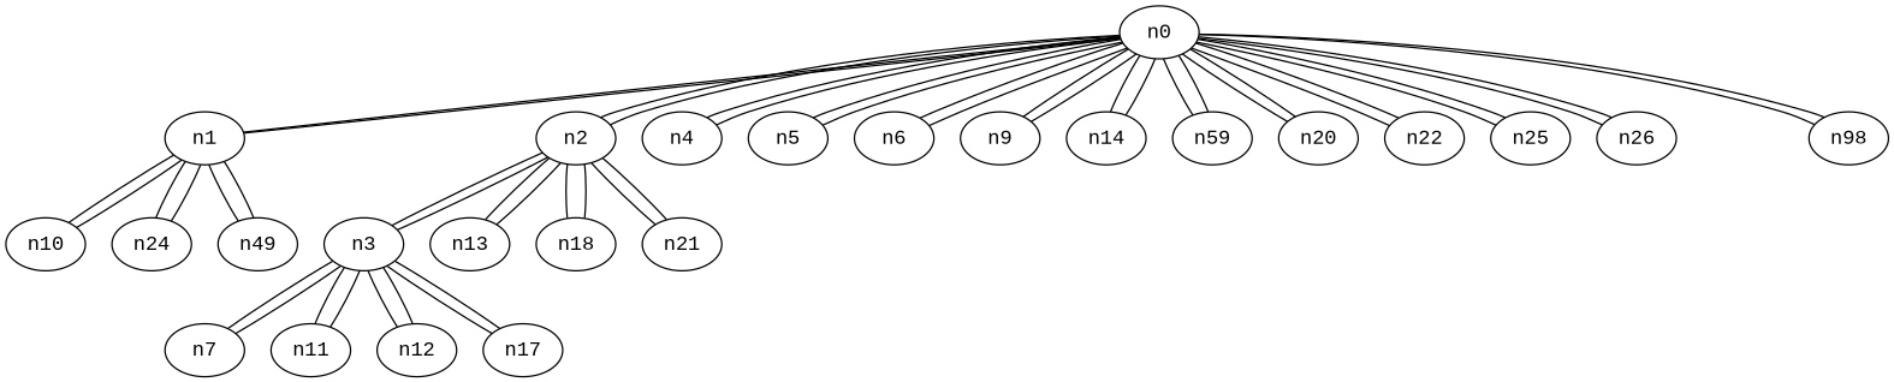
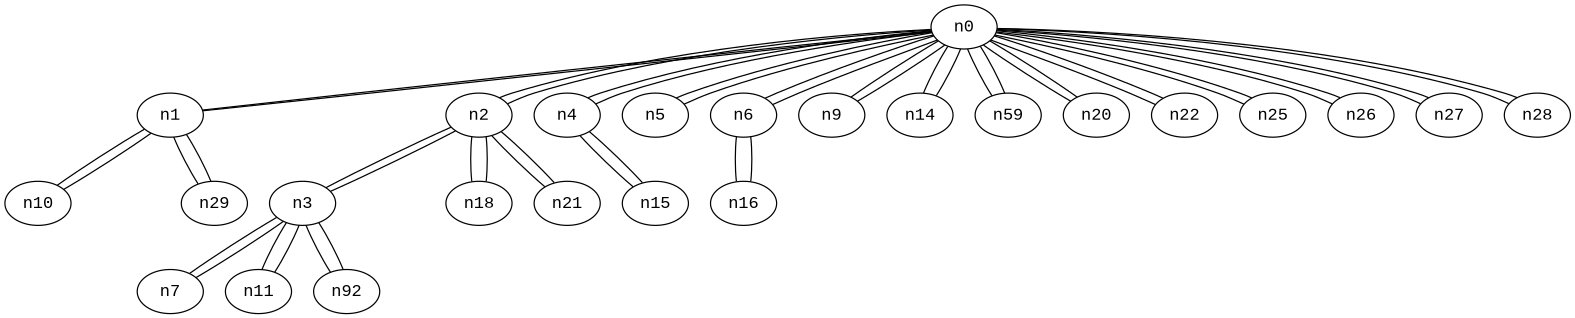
  graph {
    fontname="Liberation Mono"
    node [fontname="Liberation Mono"]
    edge [fontname="Liberation Mono"]
    n0
    n1
    n2
    n4
    n5
    n6
    n9
    n14
    n19 [label=n59]
    n20
    n22
    n25
    n26
-   n28 [label=n98]
+   n27
+   n28
    n10
-   n24
-   n29 [label=n49]
+   n29
    n3
-   n13
    n18
    n21
+   n15
+   n16
    n7
    n11
-   n12
-   n17
+   n12 [label=n92]
    n0 -- n1
    n0 -- n2
    n0 -- n4
    n0 -- n5
    n0 -- n6
    n0 -- n9
    n0 -- n14
    n0 -- n19
    n0 -- n20
    n0 -- n22
    n0 -- n25
    n0 -- n26
+   n0 -- n27
    n0 -- n28
    n1 -- n0
    n1 -- n10
-   n1 -- n24
    n1 -- n29
    n2 -- n0
    n2 -- n3
-   n2 -- n13
    n2 -- n18
    n2 -- n21
    n4 -- n0
+   n4 -- n15
    n5 -- n0
    n6 -- n0
+   n6 -- n16
    n9 -- n0
    n14 -- n0
    n19 -- n0
    n20 -- n0
    n22 -- n0
    n25 -- n0
    n26 -- n0
+   n27 -- n0
    n28 -- n0
    n10 -- n1
-   n24 -- n1
    n29 -- n1
    n3 -- n2
    n3 -- n7
    n3 -- n11
    n3 -- n12
-   n3 -- n17
-   n13 -- n2
    n18 -- n2
    n21 -- n2
+   n15 -- n4
+   n16 -- n6
    n7 -- n3
    n11 -- n3
    n12 -- n3
-   n17 -- n3
  }
